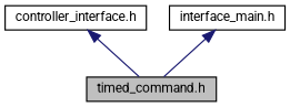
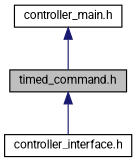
  digraph {
    fontname=Roboto
    node [color=black fillcolor=white fontname=Roboto fontsize=10 shape=record style=filled]
    edge [color=midnightblue dir=back fontname=Roboto fontsize=10 labelfontname=Helvetica labelfontsize=10 style=solid]
    n1 [fillcolor=grey75 fontcolor=black height=0.2 label="timed_command.h" width=0.4]
    n2 [height=0.2 label="controller_interface.h" width=0.4]
-   n3 [height=0.2 label="interface_main.h" width=0.4]
-   n2 -> n1
+   n3 [height=0.2 label="controller_main.h" width=0.4]
+   n1 -> n2
    n3 -> n1
  }
